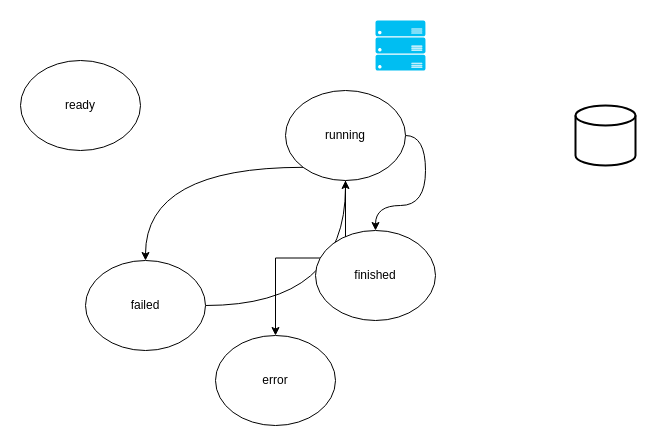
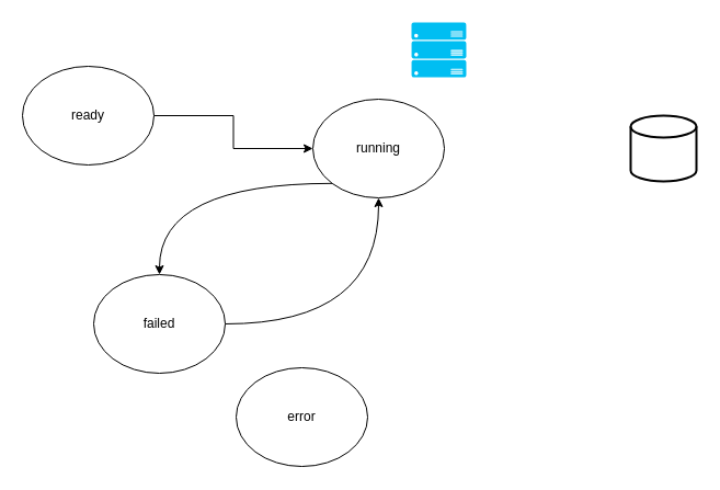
  <mxCell id="0" />
  <mxCell id="1" parent="0" />
+ <mxCell id="2" style="edgeStyle=orthogonalEdgeStyle;rounded=0;orthogonalLoop=1;jettySize=auto;html=1;" parent="1" source="3" target="7" edge="1"><mxGeometry relative="1" as="geometry" /></mxCell>
  <mxCell id="3" value="ready" style="ellipse;whiteSpace=wrap;html=1;" parent="1" vertex="1"><mxGeometry x="20" y="60" width="120" height="90" as="geometry" /></mxCell>
- <mxCell id="4" style="edgeStyle=orthogonalEdgeStyle;rounded=0;orthogonalLoop=1;jettySize=auto;html=1;curved=1;exitX=1;exitY=0.5;exitDx=0;exitDy=0;" parent="1" source="7" target="10" edge="1"><mxGeometry relative="1" as="geometry" /></mxCell>
  <mxCell id="5" style="edgeStyle=orthogonalEdgeStyle;rounded=0;orthogonalLoop=1;jettySize=auto;html=1;exitX=0;exitY=1;exitDx=0;exitDy=0;entryX=0.5;entryY=0;entryDx=0;entryDy=0;curved=1;" parent="1" source="7" target="9" edge="1"><mxGeometry relative="1" as="geometry" /></mxCell>
- <mxCell id="6" style="edgeStyle=orthogonalEdgeStyle;rounded=0;orthogonalLoop=1;jettySize=auto;html=1;" parent="1" source="7" target="11" edge="1"><mxGeometry relative="1" as="geometry" /></mxCell>
  <mxCell id="7" value="running" style="ellipse;whiteSpace=wrap;html=1;" parent="1" vertex="1"><mxGeometry x="285" y="90" width="120" height="90" as="geometry" /></mxCell>
  <mxCell id="8" style="edgeStyle=orthogonalEdgeStyle;rounded=0;orthogonalLoop=1;jettySize=auto;html=1;entryX=0.5;entryY=1;entryDx=0;entryDy=0;curved=1;" parent="1" source="9" target="7" edge="1"><mxGeometry relative="1" as="geometry" /></mxCell>
- <mxCell id="9" value="failed" style="ellipse;whiteSpace=wrap;html=1;" parent="1" vertex="1"><mxGeometry x="85" y="260" width="120" height="90" as="geometry" /></mxCell>
- <mxCell id="10" value="finished" style="ellipse;whiteSpace=wrap;html=1;" parent="1" vertex="1"><mxGeometry x="315" y="230" width="120" height="90" as="geometry" /></mxCell>
+ <mxCell id="9" value="failed" style="ellipse;whiteSpace=wrap;html=1;" parent="1" vertex="1"><mxGeometry x="85" y="250" width="120" height="90" as="geometry" /></mxCell>
  <mxCell id="11" value="error" style="ellipse;whiteSpace=wrap;html=1;" parent="1" vertex="1"><mxGeometry x="215" y="335" width="120" height="90" as="geometry" /></mxCell>
  <mxCell id="12" value="" style="strokeWidth=2;html=1;shape=mxgraph.flowchart.database;whiteSpace=wrap;" parent="1" vertex="1"><mxGeometry x="575" y="105" width="60" height="60" as="geometry" /></mxCell>
  <mxCell id="13" value="" style="verticalLabelPosition=bottom;html=1;verticalAlign=top;align=center;strokeColor=none;fillColor=#00BEF2;shape=mxgraph.azure.server_rack;" parent="1" vertex="1"><mxGeometry x="375" y="20" width="50" height="50" as="geometry" /></mxCell>
